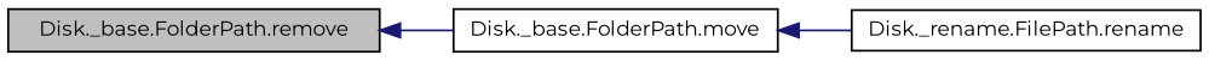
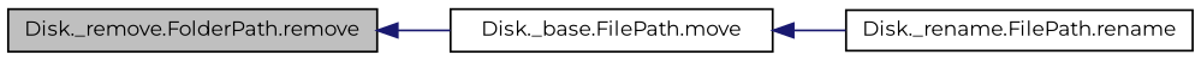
  digraph {
    fontname=Montserrat
    rankdir=LR
    node [color=black fontname=Montserrat fontsize=10 shape=record]
    edge [color=midnightblue dir=back fontname=Montserrat fontsize=10 labelfontname=Helvetica labelfontsize=10 style=solid]
-   n1 [fillcolor=grey75 fontcolor=black height=0.2 label="Disk._base.FolderPath.remove" style=filled width=0.4]
-   n2 [height=0.2 label="Disk._base.FolderPath.move" width=0.4]
+   n1 [fillcolor=grey75 fontcolor=black height=0.2 label="Disk._remove.FolderPath.remove" style=filled width=0.4]
+   n2 [height=0.2 label="Disk._base.FilePath.move" width=0.4]
    n3 [height=0.2 label="Disk._rename.FilePath.rename" width=0.4]
    n1 -> n2
    n2 -> n3
  }
